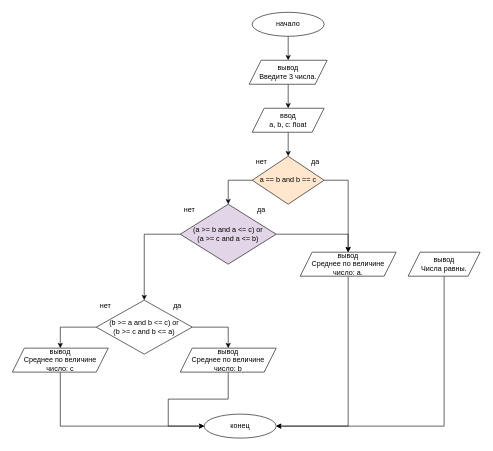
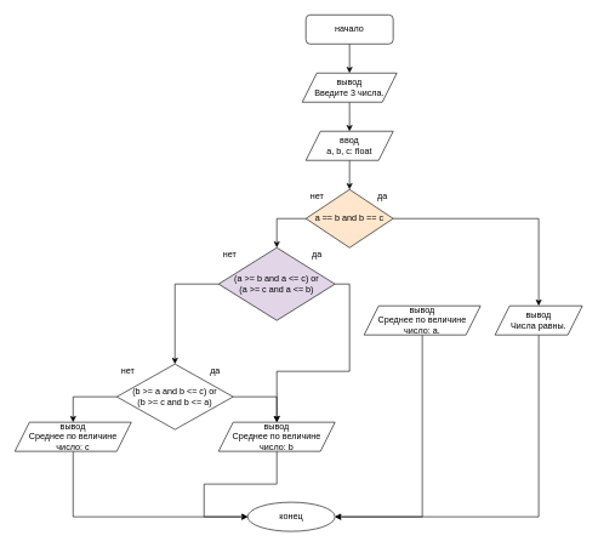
  <mxCell id="0" />
  <mxCell id="1" parent="0" />
  <mxCell id="2" style="edgeStyle=orthogonalEdgeStyle;rounded=0;orthogonalLoop=1;jettySize=auto;html=1;exitX=0.5;exitY=1;exitDx=0;exitDy=0;" parent="1" source="3" target="5" edge="1"><mxGeometry relative="1" as="geometry" /></mxCell>
- <mxCell id="3" value="начало" style="ellipse;whiteSpace=wrap;html=1;" parent="1" vertex="1"><mxGeometry x="420" y="20" width="120" height="40" as="geometry" /></mxCell>
+ <mxCell id="3" value="начало" style="whiteSpace=wrap;html=1;rounded=1;" parent="1" vertex="1"><mxGeometry x="420" y="20" width="120" height="40" as="geometry" /></mxCell>
  <mxCell id="4" style="edgeStyle=orthogonalEdgeStyle;rounded=0;orthogonalLoop=1;jettySize=auto;html=1;exitX=0.5;exitY=1;exitDx=0;exitDy=0;" parent="1" source="5" target="7" edge="1"><mxGeometry relative="1" as="geometry" /></mxCell>
  <mxCell id="5" value="вывод&lt;br&gt;Введите 3 числа." style="shape=parallelogram;perimeter=parallelogramPerimeter;whiteSpace=wrap;html=1;fixedSize=1;" parent="1" vertex="1"><mxGeometry x="415" y="100" width="130" height="40" as="geometry" /></mxCell>
  <mxCell id="6" style="edgeStyle=orthogonalEdgeStyle;rounded=0;orthogonalLoop=1;jettySize=auto;html=1;exitX=0.5;exitY=1;exitDx=0;exitDy=0;" parent="1" source="7" target="13" edge="1"><mxGeometry relative="1" as="geometry" /></mxCell>
  <mxCell id="7" value="ввод&lt;br&gt;a, b, c: float" style="shape=parallelogram;perimeter=parallelogramPerimeter;whiteSpace=wrap;html=1;fixedSize=1;" parent="1" vertex="1"><mxGeometry x="420" y="180" width="120" height="40" as="geometry" /></mxCell>
  <mxCell id="8" value="" style="group" parent="1" vertex="1" connectable="0"><mxGeometry x="300" y="340" width="160" height="120" as="geometry" /></mxCell>
  <mxCell id="9" value="(a &amp;gt;= b and a &amp;lt;= c) or&lt;br&gt;(a &amp;gt;= c and a &amp;lt;= b)" style="rhombus;whiteSpace=wrap;html=1;fillColor=#e1d5e7;" parent="8" vertex="1"><mxGeometry width="160" height="100" as="geometry" /></mxCell>
  <mxCell id="10" value="да" style="text;html=1;align=center;verticalAlign=middle;resizable=0;points=[];autosize=1;strokeColor=none;" parent="8" vertex="1"><mxGeometry x="120" width="30" height="20" as="geometry" /></mxCell>
  <mxCell id="11" value="нет" style="text;html=1;align=center;verticalAlign=middle;resizable=0;points=[];autosize=1;strokeColor=none;" parent="8" vertex="1"><mxGeometry width="30" height="20" as="geometry" /></mxCell>
  <mxCell id="12" value="" style="group" parent="1" vertex="1" connectable="0"><mxGeometry x="420" y="260" width="120" height="80" as="geometry" /></mxCell>
  <mxCell id="13" value="a == b and b == c" style="rhombus;whiteSpace=wrap;html=1;fillColor=#ffe6cc;" parent="12" vertex="1"><mxGeometry width="120" height="80" as="geometry" /></mxCell>
  <mxCell id="14" value="да" style="text;html=1;align=center;verticalAlign=middle;resizable=0;points=[];autosize=1;strokeColor=none;" parent="12" vertex="1"><mxGeometry x="90" width="30" height="20" as="geometry" /></mxCell>
  <mxCell id="15" value="нет" style="text;html=1;align=center;verticalAlign=middle;resizable=0;points=[];autosize=1;strokeColor=none;" parent="12" vertex="1"><mxGeometry width="30" height="20" as="geometry" /></mxCell>
  <mxCell id="16" style="edgeStyle=orthogonalEdgeStyle;rounded=0;orthogonalLoop=1;jettySize=auto;html=1;exitX=0.5;exitY=1;exitDx=0;exitDy=0;entryX=1;entryY=0.5;entryDx=0;entryDy=0;" edge="1" parent="1" source="17" target="25"><mxGeometry relative="1" as="geometry"><mxPoint x="740" y="670" as="targetPoint" /></mxGeometry></mxCell>
  <mxCell id="17" value="вывод&lt;br&gt;Числа равны." style="shape=parallelogram;perimeter=parallelogramPerimeter;whiteSpace=wrap;html=1;fixedSize=1;" parent="1" vertex="1"><mxGeometry x="680" y="420" width="120" height="40" as="geometry" /></mxCell>
  <mxCell id="18" style="edgeStyle=orthogonalEdgeStyle;rounded=0;orthogonalLoop=1;jettySize=auto;html=1;exitX=0;exitY=0.5;exitDx=0;exitDy=0;" parent="1" source="13" target="9" edge="1"><mxGeometry relative="1" as="geometry"><mxPoint x="350" y="300" as="targetPoint" /><Array as="points" /></mxGeometry></mxCell>
- <mxCell id="19" style="edgeStyle=orthogonalEdgeStyle;rounded=0;orthogonalLoop=1;jettySize=auto;html=1;exitX=1;exitY=0.5;exitDx=0;exitDy=0;" parent="1" source="13" target="27" edge="1"><mxGeometry relative="1" as="geometry" /></mxCell>
+ <mxCell id="19" style="edgeStyle=orthogonalEdgeStyle;rounded=0;orthogonalLoop=1;jettySize=auto;html=1;exitX=1;exitY=0.5;exitDx=0;exitDy=0;" parent="1" source="13" target="17" edge="1"><mxGeometry relative="1" as="geometry" /></mxCell>
  <mxCell id="20" value="" style="group" parent="1" vertex="1" connectable="0"><mxGeometry x="160" y="500" width="160" height="90" as="geometry" /></mxCell>
  <mxCell id="21" value="(b &amp;gt;= a and b &amp;lt;= c) or&lt;br&gt;(b &amp;gt;= c and b &amp;lt;= a)" style="rhombus;whiteSpace=wrap;html=1;" parent="20" vertex="1"><mxGeometry width="160" height="90" as="geometry" /></mxCell>
  <mxCell id="22" value="да" style="text;html=1;align=center;verticalAlign=middle;resizable=0;points=[];autosize=1;strokeColor=none;" parent="20" vertex="1"><mxGeometry x="120" width="30" height="20" as="geometry" /></mxCell>
  <mxCell id="23" value="нет" style="text;html=1;align=center;verticalAlign=middle;resizable=0;points=[];autosize=1;strokeColor=none;" parent="20" vertex="1"><mxGeometry width="30" height="20" as="geometry" /></mxCell>
  <mxCell id="24" style="edgeStyle=orthogonalEdgeStyle;rounded=0;orthogonalLoop=1;jettySize=auto;html=1;exitX=0;exitY=0.5;exitDx=0;exitDy=0;" parent="1" source="9" target="21" edge="1"><mxGeometry relative="1" as="geometry" /></mxCell>
  <mxCell id="25" value="конец" style="ellipse;whiteSpace=wrap;html=1;" parent="1" vertex="1"><mxGeometry x="340" y="690" width="120" height="40" as="geometry" /></mxCell>
  <mxCell id="26" style="edgeStyle=orthogonalEdgeStyle;rounded=0;orthogonalLoop=1;jettySize=auto;html=1;exitX=0.5;exitY=1;exitDx=0;exitDy=0;" edge="1" parent="1" source="27"><mxGeometry relative="1" as="geometry"><mxPoint x="460" y="710" as="targetPoint" /><Array as="points"><mxPoint x="580" y="710" /></Array></mxGeometry></mxCell>
  <mxCell id="27" value="вывод&lt;br&gt;Среднее по величине число: a." style="shape=parallelogram;perimeter=parallelogramPerimeter;whiteSpace=wrap;html=1;fixedSize=1;" parent="1" vertex="1"><mxGeometry x="500" y="420" width="160" height="40" as="geometry" /></mxCell>
- <mxCell id="28" style="edgeStyle=orthogonalEdgeStyle;rounded=0;orthogonalLoop=1;jettySize=auto;html=1;exitX=1;exitY=0.5;exitDx=0;exitDy=0;entryX=0.5;entryY=0;entryDx=0;entryDy=0;" parent="1" source="9" target="27" edge="1"><mxGeometry relative="1" as="geometry"><mxPoint x="580" y="380" as="targetPoint" /></mxGeometry></mxCell>
+ <mxCell id="28" style="edgeStyle=orthogonalEdgeStyle;rounded=0;orthogonalLoop=1;jettySize=auto;html=1;exitX=1;exitY=0.5;exitDx=0;exitDy=0;" parent="1" source="9" target="30" edge="1"><mxGeometry relative="1" as="geometry"><mxPoint x="580" y="380" as="targetPoint" /></mxGeometry></mxCell>
  <mxCell id="29" style="edgeStyle=orthogonalEdgeStyle;rounded=0;orthogonalLoop=1;jettySize=auto;html=1;exitX=0.5;exitY=1;exitDx=0;exitDy=0;" edge="1" parent="1" source="30"><mxGeometry relative="1" as="geometry"><mxPoint x="340" y="710" as="targetPoint" /><Array as="points"><mxPoint x="380" y="665" /><mxPoint x="280" y="665" /><mxPoint x="280" y="710" /></Array></mxGeometry></mxCell>
  <mxCell id="30" value="вывод&lt;br&gt;Среднее по величине число: b" style="shape=parallelogram;perimeter=parallelogramPerimeter;whiteSpace=wrap;html=1;fixedSize=1;" parent="1" vertex="1"><mxGeometry x="300" y="580" width="160" height="40" as="geometry" /></mxCell>
  <mxCell id="31" style="edgeStyle=orthogonalEdgeStyle;rounded=0;orthogonalLoop=1;jettySize=auto;html=1;exitX=0.5;exitY=1;exitDx=0;exitDy=0;entryX=0;entryY=0.5;entryDx=0;entryDy=0;" edge="1" parent="1" source="32" target="25"><mxGeometry relative="1" as="geometry" /></mxCell>
  <mxCell id="32" value="вывод&lt;br&gt;Среднее по величине число: c" style="shape=parallelogram;perimeter=parallelogramPerimeter;whiteSpace=wrap;html=1;fixedSize=1;" parent="1" vertex="1"><mxGeometry x="20" y="580" width="160" height="40" as="geometry" /></mxCell>
  <mxCell id="33" style="edgeStyle=orthogonalEdgeStyle;rounded=0;orthogonalLoop=1;jettySize=auto;html=1;exitX=0;exitY=0.5;exitDx=0;exitDy=0;entryX=0.5;entryY=0;entryDx=0;entryDy=0;" edge="1" parent="1" source="21" target="32"><mxGeometry relative="1" as="geometry" /></mxCell>
  <mxCell id="34" style="edgeStyle=orthogonalEdgeStyle;rounded=0;orthogonalLoop=1;jettySize=auto;html=1;exitX=1;exitY=0.5;exitDx=0;exitDy=0;entryX=0.5;entryY=0;entryDx=0;entryDy=0;" edge="1" parent="1" source="21" target="30"><mxGeometry relative="1" as="geometry" /></mxCell>
